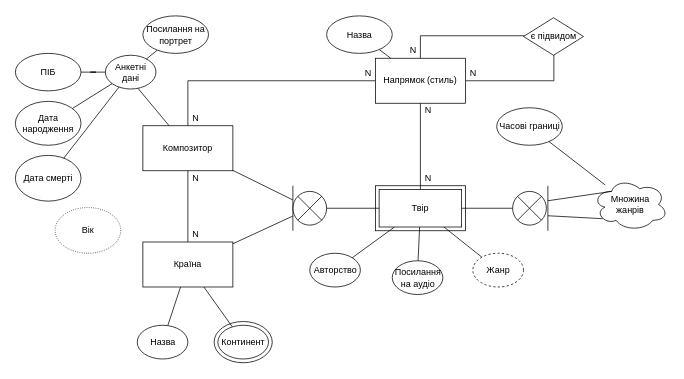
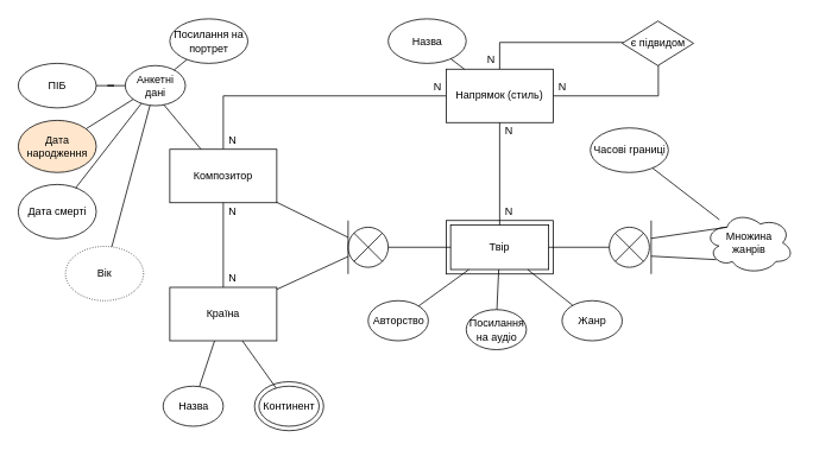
  <mxCell id="0" />
  <mxCell id="1" parent="0" />
  <mxCell id="2" value="" style="ellipse;whiteSpace=wrap;html=1;" parent="1" vertex="1"><mxGeometry x="285" y="428" width="77.5" height="55" as="geometry" /></mxCell>
  <mxCell id="3" style="edgeStyle=orthogonalEdgeStyle;rounded=0;orthogonalLoop=1;jettySize=auto;html=1;endArrow=none;endFill=0;" parent="1" source="4" target="17" edge="1"><mxGeometry relative="1" as="geometry"><Array as="points"><mxPoint x="250" y="107" /></Array></mxGeometry></mxCell>
  <mxCell id="4" value="Композитор" style="rounded=0;whiteSpace=wrap;html=1;" parent="1" vertex="1"><mxGeometry x="190" y="167" width="120" height="60" as="geometry" /></mxCell>
  <mxCell id="5" value="" style="rounded=0;whiteSpace=wrap;html=1;" parent="1" vertex="1"><mxGeometry x="500" y="247" width="120" height="60" as="geometry" /></mxCell>
  <mxCell id="6" value="Твір" style="rounded=0;whiteSpace=wrap;html=1;" parent="1" vertex="1"><mxGeometry x="505" y="252" width="110" height="50" as="geometry" /></mxCell>
  <mxCell id="7" value="Країна" style="rounded=0;whiteSpace=wrap;html=1;" parent="1" vertex="1"><mxGeometry x="190" y="322" width="120" height="60" as="geometry" /></mxCell>
  <mxCell id="8" value="" style="endArrow=none;html=1;" parent="1" source="4" target="7" edge="1"><mxGeometry width="50" height="50" relative="1" as="geometry"><mxPoint x="320" y="206.032" as="sourcePoint" /><mxPoint x="515" y="202.887" as="targetPoint" /></mxGeometry></mxCell>
  <mxCell id="9" value="N" style="text;html=1;align=center;verticalAlign=middle;resizable=0;points=[];autosize=1;" parent="1" vertex="1"><mxGeometry x="250" y="302" width="20" height="20" as="geometry" /></mxCell>
  <mxCell id="10" value="N" style="text;html=1;align=center;verticalAlign=middle;resizable=0;points=[];autosize=1;" parent="1" vertex="1"><mxGeometry x="250" y="227" width="20" height="20" as="geometry" /></mxCell>
  <mxCell id="11" value="Авторство" style="ellipse;whiteSpace=wrap;html=1;" parent="1" vertex="1"><mxGeometry x="412.5" y="337" width="67.5" height="45" as="geometry" /></mxCell>
  <mxCell id="12" value="" style="verticalLabelPosition=bottom;verticalAlign=top;html=1;shape=mxgraph.flowchart.or;" parent="1" vertex="1"><mxGeometry x="390" y="254.5" width="45" height="45" as="geometry" /></mxCell>
  <mxCell id="13" value="" style="endArrow=none;html=1;" parent="1" source="4" target="12" edge="1"><mxGeometry width="50" height="50" relative="1" as="geometry"><mxPoint x="320" y="302" as="sourcePoint" /><mxPoint x="370" y="252" as="targetPoint" /></mxGeometry></mxCell>
  <mxCell id="14" value="" style="endArrow=none;html=1;" parent="1" source="7" target="12" edge="1"><mxGeometry width="50" height="50" relative="1" as="geometry"><mxPoint x="320" y="236.538" as="sourcePoint" /><mxPoint x="400" y="275.923" as="targetPoint" /></mxGeometry></mxCell>
  <mxCell id="15" value="" style="endArrow=none;html=1;" parent="1" source="12" target="6" edge="1"><mxGeometry width="50" height="50" relative="1" as="geometry"><mxPoint x="320" y="334.308" as="sourcePoint" /><mxPoint x="400" y="297.385" as="targetPoint" /></mxGeometry></mxCell>
  <mxCell id="16" style="edgeStyle=orthogonalEdgeStyle;rounded=0;orthogonalLoop=1;jettySize=auto;html=1;endArrow=none;endFill=0;" parent="1" source="17" target="34" edge="1"><mxGeometry relative="1" as="geometry"><mxPoint x="670" y="107" as="targetPoint" /><Array as="points"><mxPoint x="738" y="107" /></Array></mxGeometry></mxCell>
  <mxCell id="17" value="Напрямок (стиль)" style="rounded=0;whiteSpace=wrap;html=1;" parent="1" vertex="1"><mxGeometry x="500" y="77" width="120" height="60" as="geometry" /></mxCell>
  <mxCell id="18" value="" style="endArrow=none;html=1;" parent="1" source="17" target="6" edge="1"><mxGeometry width="50" height="50" relative="1" as="geometry"><mxPoint x="320" y="207" as="sourcePoint" /><mxPoint x="410" y="207" as="targetPoint" /></mxGeometry></mxCell>
  <mxCell id="19" value="" style="endArrow=none;html=1;" parent="1" source="11" target="6" edge="1"><mxGeometry width="50" height="50" relative="1" as="geometry"><mxPoint x="320" y="334.308" as="sourcePoint" /><mxPoint x="400" y="297.385" as="targetPoint" /></mxGeometry></mxCell>
  <mxCell id="20" value="N" style="text;html=1;align=center;verticalAlign=middle;resizable=0;points=[];autosize=1;" parent="1" vertex="1"><mxGeometry x="250" y="147" width="20" height="20" as="geometry" /></mxCell>
  <mxCell id="21" value="N" style="text;html=1;align=center;verticalAlign=middle;resizable=0;points=[];autosize=1;" parent="1" vertex="1"><mxGeometry x="480" y="87" width="20" height="20" as="geometry" /></mxCell>
  <mxCell id="22" value="" style="endArrow=none;html=1;" parent="1" edge="1"><mxGeometry width="50" height="50" relative="1" as="geometry"><mxPoint x="390" y="307" as="sourcePoint" /><mxPoint x="390" y="247" as="targetPoint" /></mxGeometry></mxCell>
  <mxCell id="23" value="N" style="text;html=1;align=center;verticalAlign=middle;resizable=0;points=[];autosize=1;" parent="1" vertex="1"><mxGeometry x="560" y="137" width="20" height="20" as="geometry" /></mxCell>
  <mxCell id="24" value="N" style="text;html=1;align=center;verticalAlign=middle;resizable=0;points=[];autosize=1;" parent="1" vertex="1"><mxGeometry x="560" y="227" width="20" height="20" as="geometry" /></mxCell>
- <mxCell id="25" value="Жанр" style="ellipse;whiteSpace=wrap;html=1;dashed=1;" parent="1" vertex="1"><mxGeometry x="630" y="337" width="67.5" height="45" as="geometry" /></mxCell>
+ <mxCell id="25" value="Жанр" style="ellipse;whiteSpace=wrap;html=1;" parent="1" vertex="1"><mxGeometry x="630" y="337" width="67.5" height="45" as="geometry" /></mxCell>
  <mxCell id="26" value="" style="endArrow=none;html=1;" parent="1" source="25" target="6" edge="1"><mxGeometry width="50" height="50" relative="1" as="geometry"><mxPoint x="479.072" y="352.924" as="sourcePoint" /><mxPoint x="535.53" y="312" as="targetPoint" /></mxGeometry></mxCell>
  <mxCell id="27" value="" style="verticalLabelPosition=bottom;verticalAlign=top;html=1;shape=mxgraph.flowchart.or;" parent="1" vertex="1"><mxGeometry x="683" y="254.5" width="45" height="45" as="geometry" /></mxCell>
  <mxCell id="28" value="" style="endArrow=none;html=1;" parent="1" edge="1"><mxGeometry width="50" height="50" relative="1" as="geometry"><mxPoint x="730" y="307" as="sourcePoint" /><mxPoint x="730" y="247" as="targetPoint" /></mxGeometry></mxCell>
  <mxCell id="29" value="" style="endArrow=none;html=1;" parent="1" source="6" target="27" edge="1"><mxGeometry width="50" height="50" relative="1" as="geometry"><mxPoint x="445" y="287" as="sourcePoint" /><mxPoint x="515" y="287" as="targetPoint" /></mxGeometry></mxCell>
  <mxCell id="30" value="Множина&lt;br&gt;жанрів" style="ellipse;shape=cloud;whiteSpace=wrap;html=1;align=center;" parent="1" vertex="1"><mxGeometry x="790" y="237" width="100" height="70" as="geometry" /></mxCell>
  <mxCell id="31" value="" style="endArrow=none;html=1;entryX=0.25;entryY=0.25;entryDx=0;entryDy=0;entryPerimeter=0;" parent="1" target="30" edge="1"><mxGeometry width="50" height="50" relative="1" as="geometry"><mxPoint x="730" y="267" as="sourcePoint" /><mxPoint x="790" y="257" as="targetPoint" /></mxGeometry></mxCell>
  <mxCell id="32" value="" style="endArrow=none;html=1;entryX=0.13;entryY=0.77;entryDx=0;entryDy=0;entryPerimeter=0;" parent="1" target="30" edge="1"><mxGeometry width="50" height="50" relative="1" as="geometry"><mxPoint x="730" y="287" as="sourcePoint" /><mxPoint x="800" y="267" as="targetPoint" /></mxGeometry></mxCell>
  <mxCell id="33" style="edgeStyle=orthogonalEdgeStyle;rounded=0;orthogonalLoop=1;jettySize=auto;html=1;entryX=0.5;entryY=0;entryDx=0;entryDy=0;endArrow=none;endFill=0;" parent="1" source="34" target="17" edge="1"><mxGeometry relative="1" as="geometry"><Array as="points"><mxPoint x="560" y="47" /></Array></mxGeometry></mxCell>
  <mxCell id="34" value="є підвидом" style="rhombus;whiteSpace=wrap;html=1;" parent="1" vertex="1"><mxGeometry x="697.5" y="23" width="80" height="50" as="geometry" /></mxCell>
  <mxCell id="35" value="N" style="text;html=1;align=center;verticalAlign=middle;resizable=0;points=[];autosize=1;" parent="1" vertex="1"><mxGeometry x="540" y="57" width="20" height="20" as="geometry" /></mxCell>
  <mxCell id="36" value="N" style="text;html=1;align=center;verticalAlign=middle;resizable=0;points=[];autosize=1;" parent="1" vertex="1"><mxGeometry x="620" y="87" width="20" height="20" as="geometry" /></mxCell>
  <mxCell id="37" value="Назва" style="ellipse;whiteSpace=wrap;html=1;" parent="1" vertex="1"><mxGeometry x="182.5" y="433" width="67.5" height="45" as="geometry" /></mxCell>
  <mxCell id="38" value="Континент" style="ellipse;whiteSpace=wrap;html=1;" parent="1" vertex="1"><mxGeometry x="290" y="433" width="67.5" height="45" as="geometry" /></mxCell>
  <mxCell id="39" value="" style="endArrow=none;html=1;" parent="1" source="37" target="7" edge="1"><mxGeometry width="50" height="50" relative="1" as="geometry"><mxPoint x="190" y="543" as="sourcePoint" /><mxPoint x="240" y="493" as="targetPoint" /></mxGeometry></mxCell>
  <mxCell id="40" value="" style="endArrow=none;html=1;" parent="1" source="38" target="7" edge="1"><mxGeometry width="50" height="50" relative="1" as="geometry"><mxPoint x="233.188" y="443.48" as="sourcePoint" /><mxPoint x="250.217" y="392" as="targetPoint" /></mxGeometry></mxCell>
  <mxCell id="41" value="" style="endArrow=none;html=1;" parent="1" source="4" edge="1"><mxGeometry width="50" height="50" relative="1" as="geometry"><mxPoint x="160" y="143" as="sourcePoint" /><mxPoint x="180" y="113" as="targetPoint" /></mxGeometry></mxCell>
  <mxCell id="42" value="Анкетні дані" style="ellipse;whiteSpace=wrap;html=1;" parent="1" vertex="1"><mxGeometry x="140" y="73" width="67.5" height="45" as="geometry" /></mxCell>
  <mxCell id="43" style="edgeStyle=orthogonalEdgeStyle;rounded=0;orthogonalLoop=1;jettySize=auto;html=1;endArrow=none;endFill=0;" parent="1" source="44" target="42" edge="1"><mxGeometry relative="1" as="geometry" /></mxCell>
  <mxCell id="44" value="ПІБ" style="ellipse;whiteSpace=wrap;html=1;" parent="1" vertex="1"><mxGeometry y="70.5" width="87.5" height="50" as="geometry" x="20" /></mxCell>
- <mxCell id="45" value="Дата народження" style="ellipse;whiteSpace=wrap;html=1;" parent="1" vertex="1"><mxGeometry y="134.5" width="87.5" height="58.5" as="geometry" x="20" /></mxCell>
+ <mxCell id="45" value="Дата народження" style="ellipse;whiteSpace=wrap;html=1;fillColor=#ffe6cc;" parent="1" vertex="1"><mxGeometry y="134.5" width="87.5" height="58.5" as="geometry" x="20" /></mxCell>
  <mxCell id="46" value="Дата смерті" style="ellipse;whiteSpace=wrap;html=1;" parent="1" vertex="1"><mxGeometry y="206.5" width="87.5" height="61" as="geometry" x="20" /></mxCell>
  <mxCell id="47" value="" style="endArrow=none;html=1;" parent="1" source="45" target="42" edge="1"><mxGeometry width="50" height="50" relative="1" as="geometry"><mxPoint x="210" y="243" as="sourcePoint" /><mxPoint x="260" y="193" as="targetPoint" /></mxGeometry></mxCell>
  <mxCell id="48" value="" style="endArrow=none;html=1;" parent="1" source="46" target="42" edge="1"><mxGeometry width="50" height="50" relative="1" as="geometry"><mxPoint x="106.027" y="154.004" as="sourcePoint" /><mxPoint x="159.002" y="120.799" as="targetPoint" /></mxGeometry></mxCell>
  <mxCell id="49" value="Вік" style="ellipse;whiteSpace=wrap;html=1;dashed=1;dashPattern=1 2;" parent="1" vertex="1"><mxGeometry x="73" y="276" width="87.5" height="61" as="geometry" /></mxCell>
+ <mxCell id="50" value="" style="endArrow=none;html=1;" parent="1" source="49" target="42" edge="1"><mxGeometry width="50" height="50" relative="1" as="geometry"><mxPoint x="94.585" y="220.181" as="sourcePoint" /><mxPoint x="168.177" y="125.462" as="targetPoint" /></mxGeometry></mxCell>
  <mxCell id="51" value="Посилання на портрет" style="ellipse;whiteSpace=wrap;html=1;" parent="1" vertex="1"><mxGeometry x="190" y="20.5" width="87.5" height="50" as="geometry" /></mxCell>
  <mxCell id="52" value="" style="endArrow=none;html=1;" parent="1" source="51" target="42" edge="1"><mxGeometry width="50" height="50" relative="1" as="geometry"><mxPoint x="-90" y="283" as="sourcePoint" /><mxPoint x="-40" y="233" as="targetPoint" /></mxGeometry></mxCell>
  <mxCell id="53" value="Назва" style="ellipse;whiteSpace=wrap;html=1;" parent="1" vertex="1"><mxGeometry x="435" y="20.5" width="87.5" height="50" as="geometry" /></mxCell>
  <mxCell id="54" value="" style="endArrow=none;html=1;" parent="1" source="17" target="53" edge="1"><mxGeometry width="50" height="50" relative="1" as="geometry"><mxPoint x="235" y="177" as="sourcePoint" /><mxPoint x="190" y="123" as="targetPoint" /></mxGeometry></mxCell>
  <mxCell id="55" value="Часові границі" style="ellipse;whiteSpace=wrap;html=1;" parent="1" vertex="1"><mxGeometry x="661.75" y="143" width="87.5" height="50" as="geometry" /></mxCell>
  <mxCell id="56" value="" style="endArrow=none;html=1;" parent="1" source="55" target="30" edge="1"><mxGeometry width="50" height="50" relative="1" as="geometry"><mxPoint x="530.463" y="87" as="sourcePoint" /><mxPoint x="515.195" y="75.416" as="targetPoint" /></mxGeometry></mxCell>
  <mxCell id="57" value="Посилання на аудіо" style="ellipse;whiteSpace=wrap;html=1;" parent="1" vertex="1"><mxGeometry x="522.5" y="347" width="67.5" height="45" as="geometry" /></mxCell>
  <mxCell id="58" value="" style="endArrow=none;html=1;" parent="1" source="57" target="6" edge="1"><mxGeometry width="50" height="50" relative="1" as="geometry"><mxPoint x="479.242" y="353.028" as="sourcePoint" /><mxPoint x="535.53" y="312" as="targetPoint" /></mxGeometry></mxCell>
